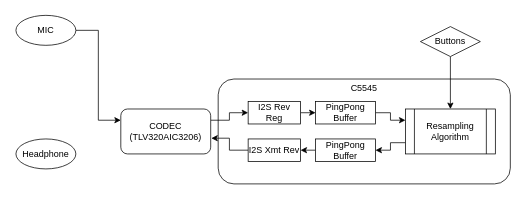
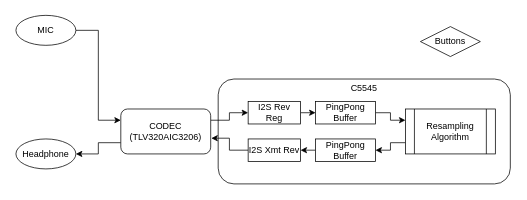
  <mxCell id="0" />
  <mxCell id="1" parent="0" />
  <mxCell id="2" value="&lt;div&gt;&lt;span&gt;C5545&lt;/span&gt;&lt;/div&gt;&lt;div&gt;&lt;span&gt;&lt;br&gt;&lt;/span&gt;&lt;/div&gt;&lt;div&gt;&lt;span&gt;&lt;br&gt;&lt;/span&gt;&lt;/div&gt;&lt;div&gt;&lt;span&gt;&lt;br&gt;&lt;/span&gt;&lt;/div&gt;&lt;div&gt;&lt;span&gt;&lt;br&gt;&lt;/span&gt;&lt;/div&gt;&lt;div&gt;&lt;span&gt;&lt;br&gt;&lt;/span&gt;&lt;/div&gt;&lt;div&gt;&lt;span&gt;&lt;br&gt;&lt;/span&gt;&lt;/div&gt;&lt;div&gt;&lt;span&gt;&lt;br&gt;&lt;/span&gt;&lt;/div&gt;&lt;div&gt;&lt;span&gt;&lt;br&gt;&lt;/span&gt;&lt;/div&gt;" style="rounded=1;whiteSpace=wrap;html=1;align=center;" vertex="1" parent="1"><mxGeometry x="290" y="105" width="390" height="140" as="geometry" /></mxCell>
+ <mxCell id="3" style="edgeStyle=orthogonalEdgeStyle;rounded=0;orthogonalLoop=1;jettySize=auto;html=1;exitX=0;exitY=0.75;exitDx=0;exitDy=0;entryX=1;entryY=0.5;entryDx=0;entryDy=0;" edge="1" parent="1" source="5" target="8"><mxGeometry relative="1" as="geometry" /></mxCell>
  <mxCell id="4" style="edgeStyle=orthogonalEdgeStyle;rounded=0;orthogonalLoop=1;jettySize=auto;html=1;exitX=1;exitY=0.25;exitDx=0;exitDy=0;entryX=0;entryY=0.5;entryDx=0;entryDy=0;" edge="1" parent="1" source="5" target="10"><mxGeometry relative="1" as="geometry" /></mxCell>
  <mxCell id="5" value="CODEC&lt;br&gt;(TLV320AIC3206)" style="rounded=1;whiteSpace=wrap;html=1;" vertex="1" parent="1"><mxGeometry x="160" y="145" width="120" height="60" as="geometry" /></mxCell>
  <mxCell id="6" style="edgeStyle=orthogonalEdgeStyle;rounded=0;orthogonalLoop=1;jettySize=auto;html=1;exitX=1;exitY=0.5;exitDx=0;exitDy=0;entryX=0;entryY=0.25;entryDx=0;entryDy=0;" edge="1" parent="1" source="7" target="5"><mxGeometry relative="1" as="geometry" /></mxCell>
  <mxCell id="7" value="MIC" style="ellipse;whiteSpace=wrap;html=1;" vertex="1" parent="1"><mxGeometry x="20" y="20" width="80" height="40" as="geometry" /></mxCell>
  <mxCell id="8" value="Headphone" style="ellipse;whiteSpace=wrap;html=1;" vertex="1" parent="1"><mxGeometry x="20" y="185" width="80" height="40" as="geometry" /></mxCell>
  <mxCell id="9" style="edgeStyle=orthogonalEdgeStyle;rounded=0;orthogonalLoop=1;jettySize=auto;html=1;exitX=1;exitY=0.5;exitDx=0;exitDy=0;entryX=0;entryY=0.5;entryDx=0;entryDy=0;" edge="1" parent="1" source="10" target="14"><mxGeometry relative="1" as="geometry" /></mxCell>
  <mxCell id="10" value="I2S Rev Reg" style="rounded=0;whiteSpace=wrap;html=1;" vertex="1" parent="1"><mxGeometry x="330" y="135" width="70" height="30" as="geometry" /></mxCell>
  <mxCell id="11" style="edgeStyle=orthogonalEdgeStyle;rounded=0;orthogonalLoop=1;jettySize=auto;html=1;exitX=0;exitY=0.5;exitDx=0;exitDy=0;entryX=1.007;entryY=0.65;entryDx=0;entryDy=0;entryPerimeter=0;" edge="1" parent="1" source="12" target="5"><mxGeometry relative="1" as="geometry" /></mxCell>
  <mxCell id="12" value="I2S Xmt Rev" style="rounded=0;whiteSpace=wrap;html=1;" vertex="1" parent="1"><mxGeometry x="330" y="185" width="70" height="30" as="geometry" /></mxCell>
  <mxCell id="13" style="edgeStyle=orthogonalEdgeStyle;rounded=0;orthogonalLoop=1;jettySize=auto;html=1;exitX=1;exitY=0.5;exitDx=0;exitDy=0;entryX=0;entryY=0.25;entryDx=0;entryDy=0;" edge="1" parent="1" source="14" target="18"><mxGeometry relative="1" as="geometry" /></mxCell>
  <mxCell id="14" value="PingPong Buffer" style="rounded=0;whiteSpace=wrap;html=1;" vertex="1" parent="1"><mxGeometry x="420" y="135" width="80" height="30" as="geometry" /></mxCell>
  <mxCell id="15" style="edgeStyle=orthogonalEdgeStyle;rounded=0;orthogonalLoop=1;jettySize=auto;html=1;exitX=0;exitY=0.5;exitDx=0;exitDy=0;entryX=1;entryY=0.5;entryDx=0;entryDy=0;" edge="1" parent="1" source="16" target="12"><mxGeometry relative="1" as="geometry" /></mxCell>
  <mxCell id="16" value="PingPong Buffer" style="rounded=0;whiteSpace=wrap;html=1;" vertex="1" parent="1"><mxGeometry x="420" y="185" width="80" height="30" as="geometry" /></mxCell>
  <mxCell id="17" style="edgeStyle=orthogonalEdgeStyle;rounded=0;orthogonalLoop=1;jettySize=auto;html=1;exitX=0;exitY=0.75;exitDx=0;exitDy=0;entryX=1;entryY=0.5;entryDx=0;entryDy=0;" edge="1" parent="1" source="18" target="16"><mxGeometry relative="1" as="geometry" /></mxCell>
  <mxCell id="18" value="Resampling Algorithm" style="shape=process;whiteSpace=wrap;html=1;backgroundOutline=1;" vertex="1" parent="1"><mxGeometry x="540" y="145" width="120" height="60" as="geometry" /></mxCell>
- <mxCell id="19" style="edgeStyle=orthogonalEdgeStyle;rounded=0;orthogonalLoop=1;jettySize=auto;html=1;exitX=0.5;exitY=1;exitDx=0;exitDy=0;entryX=0.5;entryY=0;entryDx=0;entryDy=0;" edge="1" parent="1" source="20" target="18"><mxGeometry relative="1" as="geometry" /></mxCell>
  <mxCell id="20" value="Buttons" style="rhombus;whiteSpace=wrap;html=1;" vertex="1" parent="1"><mxGeometry x="560" y="35" width="80" height="40" as="geometry" /></mxCell>
